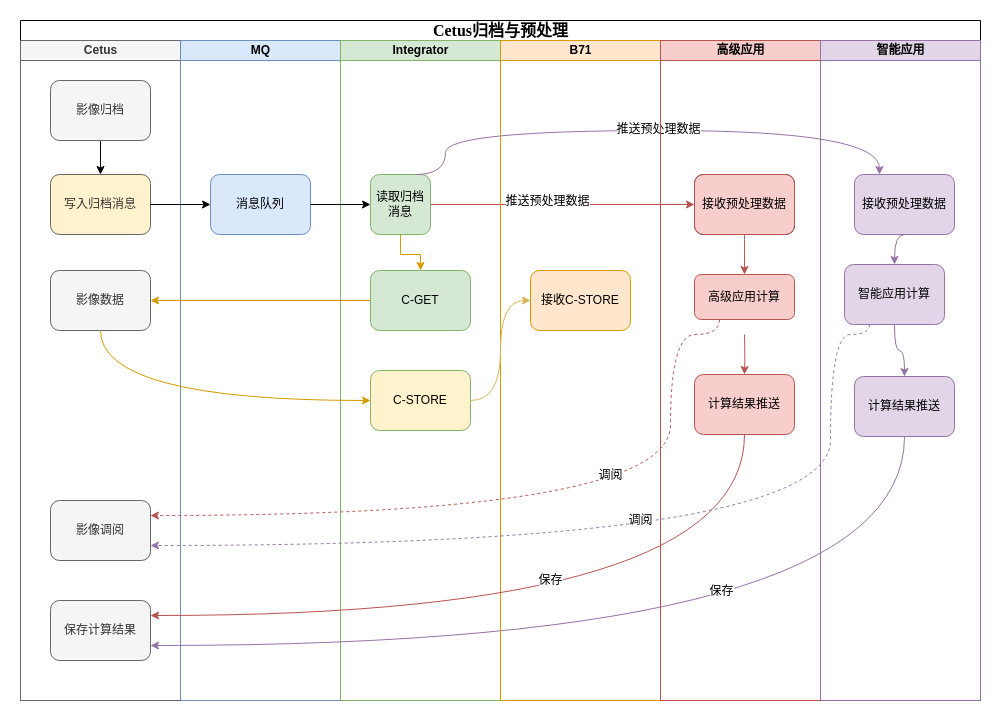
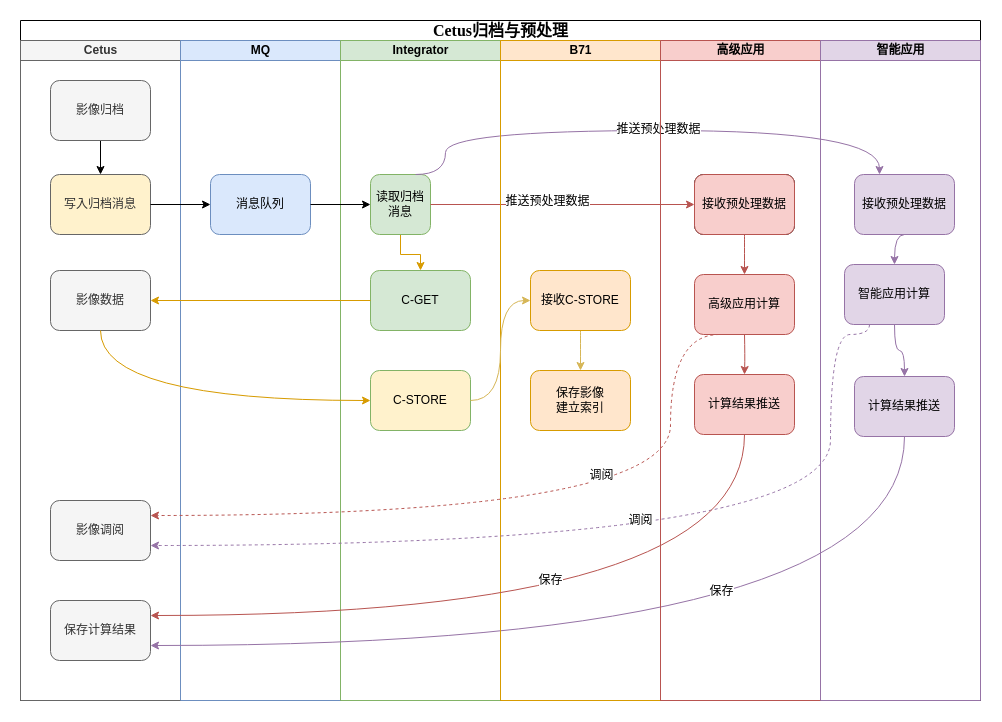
  <mxCell id="0" />
  <mxCell id="1" parent="0" />
  <mxCell id="2" value="&lt;font style=&quot;font-size: 16px&quot;&gt;Cetus归档与预处理&lt;/font&gt;" style="swimlane;html=1;childLayout=stackLayout;startSize=20;rounded=0;shadow=0;labelBackgroundColor=none;strokeWidth=1;fontFamily=Verdana;fontSize=8;align=center;" parent="1" vertex="1"><mxGeometry x="20" y="20" width="960" height="680" as="geometry" /></mxCell>
  <mxCell id="3" value="Cetus" style="swimlane;html=1;startSize=20;fillColor=#f5f5f5;strokeColor=#666666;fontColor=#333333;" parent="2" vertex="1"><mxGeometry y="20" width="160" height="660" as="geometry" /></mxCell>
  <mxCell id="4" value="写入归档消息" style="rounded=1;whiteSpace=wrap;html=1;shadow=0;labelBackgroundColor=none;strokeWidth=1;fontFamily=Helvetica;fontSize=12;align=center;fillColor=#fff2cc;strokeColor=#666666;fontColor=#333333;" parent="3" vertex="1"><mxGeometry x="30" y="134" width="100" height="60" as="geometry" /></mxCell>
  <mxCell id="5" style="edgeStyle=orthogonalEdgeStyle;rounded=0;orthogonalLoop=1;jettySize=auto;html=1;exitX=0.5;exitY=1;exitDx=0;exitDy=0;entryX=0.5;entryY=0;entryDx=0;entryDy=0;" parent="3" source="6" target="4" edge="1"><mxGeometry relative="1" as="geometry" /></mxCell>
  <mxCell id="6" value="影像归档" style="rounded=1;whiteSpace=wrap;html=1;shadow=0;labelBackgroundColor=none;strokeWidth=1;fontFamily=Helvetica;fontSize=12;align=center;fillColor=#f5f5f5;strokeColor=#666666;fontColor=#333333;" parent="3" vertex="1"><mxGeometry x="30" y="40" width="100" height="60" as="geometry" /></mxCell>
  <mxCell id="7" value="影像数据" style="rounded=1;whiteSpace=wrap;html=1;shadow=0;labelBackgroundColor=none;strokeWidth=1;fontFamily=Helvetica;fontSize=12;align=center;fillColor=#f5f5f5;strokeColor=#666666;fontColor=#333333;" parent="3" vertex="1"><mxGeometry x="30" y="230" width="100" height="60" as="geometry" /></mxCell>
  <mxCell id="8" value="影像调阅" style="rounded=1;whiteSpace=wrap;html=1;shadow=0;labelBackgroundColor=none;strokeWidth=1;fontFamily=Helvetica;fontSize=12;align=center;fillColor=#f5f5f5;strokeColor=#666666;fontColor=#333333;" parent="3" vertex="1"><mxGeometry x="30" y="460" width="100" height="60" as="geometry" /></mxCell>
  <mxCell id="9" value="保存计算结果" style="rounded=1;whiteSpace=wrap;html=1;shadow=0;labelBackgroundColor=none;strokeWidth=1;fontFamily=Helvetica;fontSize=12;align=center;fillColor=#f5f5f5;strokeColor=#666666;fontColor=#333333;" parent="3" vertex="1"><mxGeometry x="30" y="560" width="100" height="60" as="geometry" /></mxCell>
  <mxCell id="10" value="MQ" style="swimlane;html=1;startSize=20;fillColor=#dae8fc;strokeColor=#6c8ebf;" parent="2" vertex="1"><mxGeometry x="160" y="20" width="160" height="660" as="geometry"><mxRectangle x="160" y="20" width="30" height="660" as="alternateBounds" /></mxGeometry></mxCell>
  <mxCell id="11" value="消息队列" style="rounded=1;whiteSpace=wrap;html=1;shadow=0;labelBackgroundColor=none;strokeWidth=1;fontFamily=Helvetica;fontSize=12;align=center;fillColor=#dae8fc;strokeColor=#6c8ebf;" parent="10" vertex="1"><mxGeometry x="30" y="134" width="100" height="60" as="geometry" /></mxCell>
  <mxCell id="12" value="Integrator" style="swimlane;html=1;startSize=20;fillColor=#d5e8d4;strokeColor=#82b366;" parent="2" vertex="1"><mxGeometry x="320" y="20" width="160" height="660" as="geometry"><mxRectangle x="320" y="20" width="30" height="660" as="alternateBounds" /></mxGeometry></mxCell>
  <mxCell id="13" style="edgeStyle=orthogonalEdgeStyle;rounded=0;orthogonalLoop=1;jettySize=auto;html=1;exitX=0.5;exitY=1;exitDx=0;exitDy=0;fillColor=#ffe6cc;strokeColor=#d79b00;" parent="12" source="14" target="15" edge="1"><mxGeometry relative="1" as="geometry" /></mxCell>
  <mxCell id="14" value="读取归档消息" style="rounded=1;whiteSpace=wrap;html=1;shadow=0;labelBackgroundColor=none;strokeWidth=1;fontFamily=Helvetica;fontSize=12;align=center;fillColor=#d5e8d4;strokeColor=#82b366;" parent="12" vertex="1"><mxGeometry x="30" y="134" width="60" height="60" as="geometry" /></mxCell>
  <mxCell id="15" value="C-GET" style="rounded=1;whiteSpace=wrap;html=1;shadow=0;labelBackgroundColor=none;strokeWidth=1;fontFamily=Helvetica;fontSize=12;align=center;fillColor=#d5e8d4;strokeColor=#82b366;" parent="12" vertex="1"><mxGeometry x="30" y="230" width="100" height="60" as="geometry" /></mxCell>
  <mxCell id="16" value="C-STORE" style="rounded=1;whiteSpace=wrap;html=1;shadow=0;labelBackgroundColor=none;strokeWidth=1;fontFamily=Helvetica;fontSize=12;align=center;fillColor=#fff2cc;strokeColor=#82b366;" parent="12" vertex="1"><mxGeometry x="30" y="330" width="100" height="60" as="geometry" /></mxCell>
  <mxCell id="17" style="edgeStyle=orthogonalEdgeStyle;rounded=0;orthogonalLoop=1;jettySize=auto;html=1;entryX=0;entryY=0.5;entryDx=0;entryDy=0;fontFamily=Helvetica;fontSize=12;exitX=1;exitY=0.5;exitDx=0;exitDy=0;fillColor=#f8cecc;strokeColor=#b85450;" parent="2" source="14" target="30" edge="1"><mxGeometry relative="1" as="geometry"><mxPoint x="300" y="640" as="sourcePoint" /></mxGeometry></mxCell>
  <mxCell id="18" style="rounded=0;orthogonalLoop=1;jettySize=auto;html=1;elbow=vertical;entryX=0.25;entryY=0;entryDx=0;entryDy=0;edgeStyle=orthogonalEdgeStyle;curved=1;fontFamily=Helvetica;fontSize=12;exitX=0.75;exitY=0;exitDx=0;exitDy=0;fillColor=#e1d5e7;strokeColor=#9673a6;" parent="2" source="14" target="37" edge="1"><mxGeometry relative="1" as="geometry"><mxPoint x="300" y="640" as="sourcePoint" /><mxPoint x="810" y="700" as="targetPoint" /><Array as="points"><mxPoint x="425" y="110" /><mxPoint x="859" y="110" /></Array></mxGeometry></mxCell>
  <mxCell id="19" value="推送预处理数据" style="edgeLabel;html=1;align=center;verticalAlign=middle;resizable=0;points=[];fontFamily=Helvetica;fontSize=12;" parent="18" vertex="1" connectable="0"><mxGeometry x="-0.476" y="-1" relative="1" as="geometry"><mxPoint x="30" y="69" as="offset" /></mxGeometry></mxCell>
  <mxCell id="20" value="推送预处理数据" style="edgeLabel;html=1;align=center;verticalAlign=middle;resizable=0;points=[];fontFamily=Helvetica;fontSize=12;" parent="18" vertex="1" connectable="0"><mxGeometry x="0.19" y="16" relative="1" as="geometry"><mxPoint x="-42.0" y="14" as="offset" /></mxGeometry></mxCell>
  <mxCell id="21" style="rounded=0;orthogonalLoop=1;jettySize=auto;html=1;exitX=0.5;exitY=1;exitDx=0;exitDy=0;entryX=1;entryY=0.75;entryDx=0;entryDy=0;edgeStyle=orthogonalEdgeStyle;curved=1;fontFamily=Helvetica;fontSize=12;fillColor=#e1d5e7;strokeColor=#9673a6;" parent="2" source="40" target="9" edge="1"><mxGeometry relative="1" as="geometry"><Array as="points"><mxPoint x="884" y="625" /></Array></mxGeometry></mxCell>
  <mxCell id="22" value="保存" style="edgeLabel;html=1;align=center;verticalAlign=middle;resizable=0;points=[];fontFamily=Helvetica;fontSize=12;" parent="21" vertex="1" connectable="0"><mxGeometry x="-0.214" y="-7" relative="1" as="geometry"><mxPoint x="-15" y="-48" as="offset" /></mxGeometry></mxCell>
  <mxCell id="23" value="调阅" style="edgeStyle=orthogonalEdgeStyle;curved=1;rounded=0;orthogonalLoop=1;jettySize=auto;html=1;exitX=0.25;exitY=1;exitDx=0;exitDy=0;entryX=1;entryY=0.25;entryDx=0;entryDy=0;dashed=1;fontFamily=Helvetica;fontSize=12;fillColor=#f8cecc;strokeColor=#b85450;" parent="2" source="34" target="8" edge="1"><mxGeometry x="-0.203" y="-40" relative="1" as="geometry"><Array as="points"><mxPoint x="650" y="314" /><mxPoint x="650" y="495" /></Array><mxPoint as="offset" /></mxGeometry></mxCell>
  <mxCell id="24" value="B71" style="swimlane;html=1;startSize=20;fillColor=#ffe6cc;strokeColor=#d79b00;" parent="2" vertex="1"><mxGeometry x="480" y="20" width="160" height="660" as="geometry"><mxRectangle x="480" y="20" width="30" height="660" as="alternateBounds" /></mxGeometry></mxCell>
+ <mxCell id="25" style="edgeStyle=orthogonalEdgeStyle;curved=1;rounded=0;orthogonalLoop=1;jettySize=auto;html=1;exitX=0.5;exitY=1;exitDx=0;exitDy=0;entryX=0.5;entryY=0;entryDx=0;entryDy=0;fontSize=12;fillColor=#fff2cc;strokeColor=#d6b656;" parent="24" source="26" target="27" edge="1"><mxGeometry relative="1" as="geometry" /></mxCell>
  <mxCell id="26" value="接收C-STORE" style="rounded=1;whiteSpace=wrap;html=1;shadow=0;labelBackgroundColor=none;strokeWidth=1;fontFamily=Helvetica;fontSize=12;align=center;fillColor=#ffe6cc;strokeColor=#d79b00;" parent="24" vertex="1"><mxGeometry x="30" y="230" width="100" height="60" as="geometry" /></mxCell>
+ <mxCell id="27" value="保存影像&lt;br&gt;建立索引" style="rounded=1;whiteSpace=wrap;html=1;shadow=0;labelBackgroundColor=none;strokeWidth=1;fontFamily=Helvetica;fontSize=12;align=center;fillColor=#ffe6cc;strokeColor=#d79b00;" parent="24" vertex="1"><mxGeometry x="30" y="330" width="100" height="60" as="geometry" /></mxCell>
  <mxCell id="28" value="高级应用" style="swimlane;html=1;startSize=20;fillColor=#f8cecc;strokeColor=#b85450;" parent="2" vertex="1"><mxGeometry x="640" y="20" width="160" height="660" as="geometry"><mxRectangle x="640" y="20" width="30" height="660" as="alternateBounds" /></mxGeometry></mxCell>
  <mxCell id="29" style="edgeStyle=orthogonalEdgeStyle;curved=1;rounded=0;orthogonalLoop=1;jettySize=auto;html=1;exitX=0.5;exitY=1;exitDx=0;exitDy=0;entryX=0.5;entryY=0;entryDx=0;entryDy=0;fontFamily=Helvetica;fontSize=12;fillColor=#f8cecc;strokeColor=#b85450;" parent="28" source="30" target="34" edge="1"><mxGeometry relative="1" as="geometry"><mxPoint x="84" y="234" as="targetPoint" /></mxGeometry></mxCell>
  <mxCell id="30" value="接收预处理数据" style="rounded=1;whiteSpace=wrap;html=1;shadow=0;labelBackgroundColor=none;strokeWidth=1;fontFamily=Helvetica;fontSize=12;align=center;" parent="28" vertex="1"><mxGeometry x="34" y="134" width="100" height="60" as="geometry" /></mxCell>
  <mxCell id="31" style="edgeStyle=orthogonalEdgeStyle;curved=1;rounded=0;orthogonalLoop=1;jettySize=auto;html=1;exitX=0.5;exitY=1;exitDx=0;exitDy=0;entryX=0.5;entryY=0;entryDx=0;entryDy=0;fontFamily=Helvetica;fontSize=12;fillColor=#f8cecc;strokeColor=#b85450;" parent="28" target="32" edge="1"><mxGeometry relative="1" as="geometry"><mxPoint x="84" y="294" as="sourcePoint" /></mxGeometry></mxCell>
  <mxCell id="32" value="计算结果推送" style="rounded=1;whiteSpace=wrap;html=1;shadow=0;labelBackgroundColor=none;strokeWidth=1;fontFamily=Helvetica;fontSize=12;align=center;fillColor=#f8cecc;strokeColor=#b85450;" parent="28" vertex="1"><mxGeometry x="34" y="334" width="100" height="60" as="geometry" /></mxCell>
  <mxCell id="33" value="接收预处理数据" style="rounded=1;whiteSpace=wrap;html=1;shadow=0;labelBackgroundColor=none;strokeWidth=1;fontFamily=Helvetica;fontSize=12;align=center;fillColor=#f8cecc;strokeColor=#b85450;" parent="28" vertex="1"><mxGeometry x="34" y="134" width="100" height="60" as="geometry" /></mxCell>
- <mxCell id="34" value="高级应用计算" style="rounded=1;whiteSpace=wrap;html=1;shadow=0;labelBackgroundColor=none;strokeWidth=1;fontFamily=Helvetica;fontSize=12;align=center;fillColor=#f8cecc;strokeColor=#b85450;" parent="28" vertex="1"><mxGeometry x="34" y="234" width="100" height="45" as="geometry" /></mxCell>
+ <mxCell id="34" value="高级应用计算" style="rounded=1;whiteSpace=wrap;html=1;shadow=0;labelBackgroundColor=none;strokeWidth=1;fontFamily=Helvetica;fontSize=12;align=center;fillColor=#f8cecc;strokeColor=#b85450;" parent="28" vertex="1"><mxGeometry x="34" y="234" width="100" height="60" as="geometry" /></mxCell>
  <mxCell id="35" value="智能应用" style="swimlane;html=1;startSize=20;fillColor=#e1d5e7;strokeColor=#9673a6;" parent="2" vertex="1"><mxGeometry x="800" y="20" width="160" height="660" as="geometry"><mxRectangle x="800" y="20" width="30" height="660" as="alternateBounds" /></mxGeometry></mxCell>
  <mxCell id="36" style="edgeStyle=orthogonalEdgeStyle;curved=1;rounded=0;orthogonalLoop=1;jettySize=auto;html=1;exitX=0.5;exitY=1;exitDx=0;exitDy=0;entryX=0.5;entryY=0;entryDx=0;entryDy=0;fontFamily=Helvetica;fontSize=12;fillColor=#e1d5e7;strokeColor=#9673a6;" parent="35" source="37" target="39" edge="1"><mxGeometry relative="1" as="geometry" /></mxCell>
  <mxCell id="37" value="接收预处理数据" style="rounded=1;whiteSpace=wrap;html=1;shadow=0;labelBackgroundColor=none;strokeWidth=1;fontFamily=Helvetica;fontSize=12;align=center;fillColor=#e1d5e7;strokeColor=#9673a6;" parent="35" vertex="1"><mxGeometry x="34" y="134" width="100" height="60" as="geometry" /></mxCell>
  <mxCell id="38" style="edgeStyle=orthogonalEdgeStyle;curved=1;rounded=0;orthogonalLoop=1;jettySize=auto;html=1;entryX=0.5;entryY=0;entryDx=0;entryDy=0;fontFamily=Helvetica;fontSize=12;fillColor=#e1d5e7;strokeColor=#9673a6;" parent="35" source="39" target="40" edge="1"><mxGeometry relative="1" as="geometry" /></mxCell>
  <mxCell id="39" value="智能应用计算" style="rounded=1;whiteSpace=wrap;html=1;shadow=0;labelBackgroundColor=none;strokeWidth=1;fontFamily=Helvetica;fontSize=12;align=center;fillColor=#e1d5e7;strokeColor=#9673a6;" parent="35" vertex="1"><mxGeometry x="24" y="224" width="100" height="60" as="geometry" /></mxCell>
  <mxCell id="40" value="计算结果推送" style="rounded=1;whiteSpace=wrap;html=1;shadow=0;labelBackgroundColor=none;strokeWidth=1;fontFamily=Helvetica;fontSize=12;align=center;fillColor=#e1d5e7;strokeColor=#9673a6;" parent="35" vertex="1"><mxGeometry x="34" y="336" width="100" height="60" as="geometry" /></mxCell>
  <mxCell id="41" style="edgeStyle=orthogonalEdgeStyle;rounded=0;orthogonalLoop=1;jettySize=auto;html=1;entryX=1;entryY=0.5;entryDx=0;entryDy=0;fillColor=#ffe6cc;strokeColor=#d79b00;" parent="2" source="15" target="7" edge="1"><mxGeometry relative="1" as="geometry" /></mxCell>
  <mxCell id="42" style="edgeStyle=orthogonalEdgeStyle;rounded=0;orthogonalLoop=1;jettySize=auto;html=1;exitX=0.5;exitY=1;exitDx=0;exitDy=0;entryX=0;entryY=0.5;entryDx=0;entryDy=0;fillColor=#ffe6cc;strokeColor=#d79b00;curved=1;" parent="2" source="7" target="16" edge="1"><mxGeometry relative="1" as="geometry" /></mxCell>
  <mxCell id="43" style="edgeStyle=orthogonalEdgeStyle;rounded=0;orthogonalLoop=1;jettySize=auto;html=1;exitX=1;exitY=0.5;exitDx=0;exitDy=0;curved=1;entryX=0;entryY=0.5;entryDx=0;entryDy=0;fillColor=#fff2cc;strokeColor=#d6b656;" parent="2" source="16" target="26" edge="1"><mxGeometry relative="1" as="geometry" /></mxCell>
  <mxCell id="44" style="edgeStyle=orthogonalEdgeStyle;rounded=0;orthogonalLoop=1;jettySize=auto;html=1;exitX=1;exitY=0.5;exitDx=0;exitDy=0;entryX=0;entryY=0.5;entryDx=0;entryDy=0;" parent="2" source="11" target="14" edge="1"><mxGeometry relative="1" as="geometry" /></mxCell>
  <mxCell id="45" style="edgeStyle=orthogonalEdgeStyle;rounded=0;orthogonalLoop=1;jettySize=auto;html=1;exitX=1;exitY=0.5;exitDx=0;exitDy=0;" parent="2" source="4" target="11" edge="1"><mxGeometry relative="1" as="geometry" /></mxCell>
  <mxCell id="46" value="调阅" style="edgeStyle=orthogonalEdgeStyle;rounded=0;orthogonalLoop=1;jettySize=auto;html=1;exitX=0.25;exitY=1;exitDx=0;exitDy=0;entryX=1;entryY=0.75;entryDx=0;entryDy=0;curved=1;dashed=1;fontSize=12;fillColor=#e1d5e7;strokeColor=#9673a6;" parent="2" source="39" target="8" edge="1"><mxGeometry x="-0.043" y="-25" relative="1" as="geometry"><Array as="points"><mxPoint x="810" y="314" /><mxPoint x="810" y="525" /></Array><mxPoint as="offset" /></mxGeometry></mxCell>
  <mxCell id="47" value="保存" style="rounded=0;orthogonalLoop=1;jettySize=auto;html=1;exitX=0.5;exitY=1;exitDx=0;exitDy=0;edgeStyle=orthogonalEdgeStyle;curved=1;fontFamily=Helvetica;fontSize=12;entryX=1;entryY=0.25;entryDx=0;entryDy=0;fillColor=#f8cecc;strokeColor=#b85450;" parent="2" source="32" target="9" edge="1"><mxGeometry x="-0.032" y="-35" relative="1" as="geometry"><mxPoint x="640" y="416" as="targetPoint" /><mxPoint x="700" y="384" as="sourcePoint" /><Array as="points"><mxPoint x="724" y="595" /></Array><mxPoint as="offset" /></mxGeometry></mxCell>
